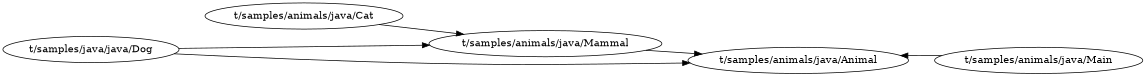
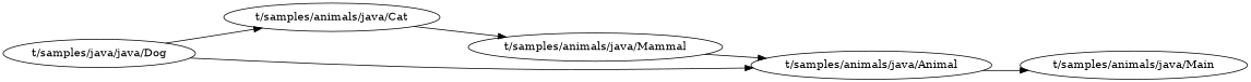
  digraph {
    rankdir=LR
    "t/samples/animals/java/Cat"
    "t/samples/animals/java/Mammal"
    "t/samples/animals/java/Animal"
    n4 [label="t/samples/java/java/Dog"]
    "t/samples/animals/java/Main"
    "t/samples/animals/java/Cat" -> "t/samples/animals/java/Mammal"
    "t/samples/animals/java/Mammal" -> "t/samples/animals/java/Animal"
-   n4 -> "t/samples/animals/java/Mammal"
+   n4 -> "t/samples/animals/java/Cat"
    n4 -> "t/samples/animals/java/Animal"
-   "t/samples/animals/java/Main" -> "t/samples/animals/java/Animal"
+   "t/samples/animals/java/Animal" -> "t/samples/animals/java/Main"
  }
